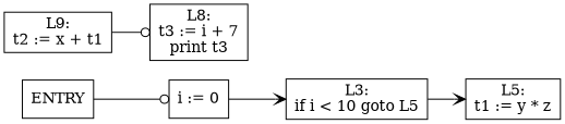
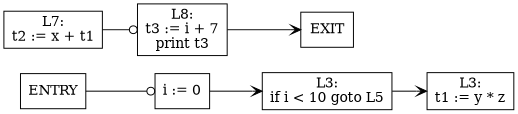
  digraph {
    rankdir=LR
    node [shape=box]
    edge [arrowhead=vee]
    n1 [label=ENTRY]
    n2 [label="i := 0\n"]
    n3 [label="L3:\nif i < 10 goto L5"]
-   n4 [label="L5:\nt1 := y * z\n"]
-   n5 [label="L9:\nt2 := x + t1\n"]
+   n4 [label="L3:\nt1 := y * z\n"]
+   n5 [label="L7:\nt2 := x + t1\n"]
    n6 [label="L8:\nt3 := i + 7\nprint t3\n"]
+   n7 [label=EXIT]
    n1 -> n2 [arrowhead=odot]
    n2 -> n3
    n3 -> n4
    n5 -> n6 [arrowhead=odot]
+   n6 -> n7
  }
